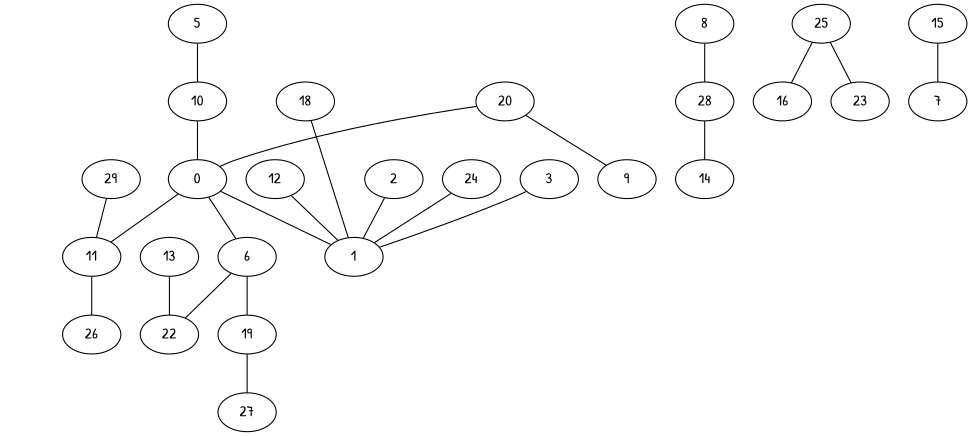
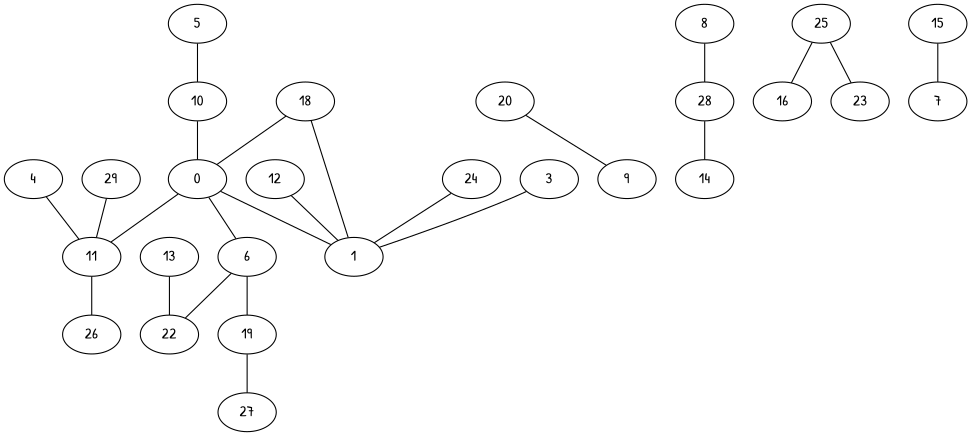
  graph {
    fontname="Patrick Hand"
    node [fontname="Patrick Hand"]
    edge [fontname="Patrick Hand"]
    0
    6
    11
    1
    19
    22
    26
    20
    9
    28
    14
    25
    16
    23
    27
    10
    5
    29
+   4
    3
    18
    12
-   2
    24
    8
    13
    15
    7
    0 -- 6
    0 -- 11
    0 -- 1
    6 -- 19
    6 -- 22
    11 -- 26
    19 -- 27
-   20 -- 0
+   18 -- 0
    20 -- 9
    28 -- 14
    25 -- 16
    25 -- 23
    10 -- 0
    5 -- 10
    29 -- 11
+   4 -- 11
    3 -- 1
    18 -- 1
    12 -- 1
-   2 -- 1
    24 -- 1
    8 -- 28
    13 -- 22
    15 -- 7
  }
